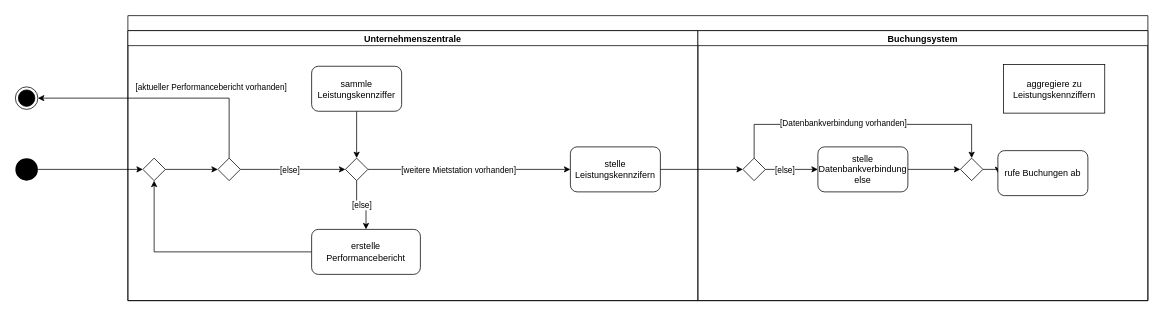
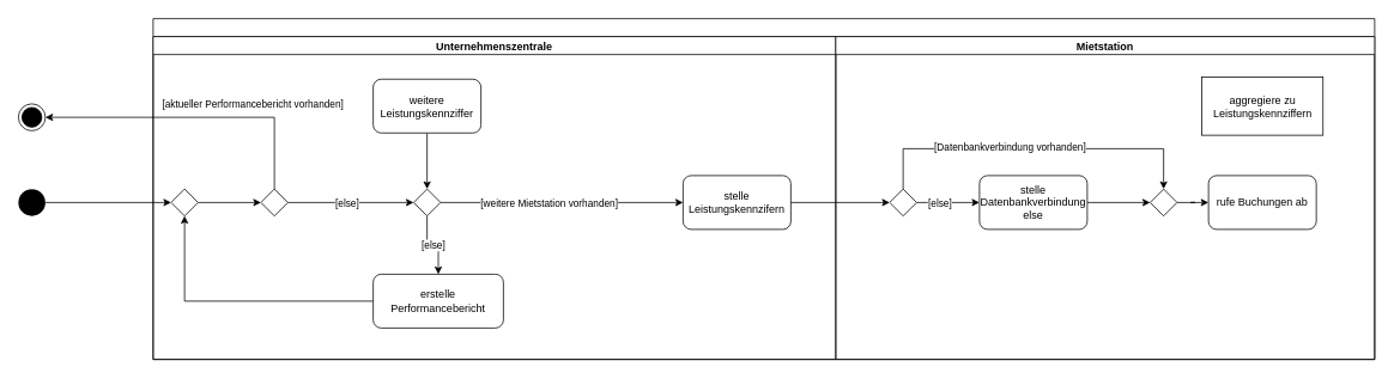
  <mxCell id="0" />
  <mxCell id="1" parent="0" />
  <mxCell id="2" style="edgeStyle=orthogonalEdgeStyle;rounded=0;orthogonalLoop=1;jettySize=auto;html=1;entryX=0;entryY=0.5;entryDx=0;entryDy=0;" parent="1" source="3" target="12" edge="1"><mxGeometry relative="1" as="geometry" /></mxCell>
  <mxCell id="3" value="" style="ellipse;fillColor=#000000;strokeColor=none;" parent="1" vertex="1"><mxGeometry x="20" y="210" width="30" height="30" as="geometry" /></mxCell>
  <mxCell id="4" value="" style="ellipse;html=1;shape=endState;fillColor=#000000;strokeColor=#000000;" parent="1" vertex="1"><mxGeometry x="20" y="115" width="30" height="30" as="geometry" /></mxCell>
  <mxCell id="5" value="" style="swimlane;childLayout=stackLayout;resizeParent=1;resizeParentMax=0;startSize=20;" parent="1" vertex="1"><mxGeometry x="170" y="20" width="1360" height="380" as="geometry" /></mxCell>
  <mxCell id="6" value="Unternehmenszentrale" style="swimlane;startSize=20;" parent="5" vertex="1"><mxGeometry y="20" width="760" height="360" as="geometry" /></mxCell>
  <mxCell id="7" style="edgeStyle=orthogonalEdgeStyle;rounded=0;orthogonalLoop=1;jettySize=auto;html=1;entryX=0;entryY=0.5;entryDx=0;entryDy=0;exitX=1;exitY=0.5;exitDx=0;exitDy=0;exitPerimeter=0;" edge="1" parent="6" source="9" target="16"><mxGeometry relative="1" as="geometry"><mxPoint x="150" y="185" as="sourcePoint" /></mxGeometry></mxCell>
  <mxCell id="8" value="[else]" style="edgeLabel;html=1;align=center;verticalAlign=middle;resizable=0;points=[];" vertex="1" connectable="0" parent="7"><mxGeometry x="-0.298" y="2" relative="1" as="geometry"><mxPoint x="16" y="2" as="offset" /></mxGeometry></mxCell>
  <mxCell id="9" value="" style="rhombus;" parent="6" vertex="1"><mxGeometry x="120" y="170" width="30" height="30" as="geometry" /></mxCell>
  <mxCell id="10" value="stelle Leistungskennzifern" style="rounded=1;whiteSpace=wrap;html=1;" parent="6" vertex="1"><mxGeometry x="590" y="155" width="120" height="60" as="geometry" /></mxCell>
  <mxCell id="11" style="edgeStyle=orthogonalEdgeStyle;rounded=0;orthogonalLoop=1;jettySize=auto;html=1;entryX=0;entryY=0.5;entryDx=0;entryDy=0;" parent="6" source="12" target="9" edge="1"><mxGeometry relative="1" as="geometry"><Array as="points"><mxPoint x="100" y="185" /><mxPoint x="100" y="185" /></Array></mxGeometry></mxCell>
  <mxCell id="12" value="" style="rhombus;" parent="6" vertex="1"><mxGeometry x="20" y="170" width="30" height="30" as="geometry" /></mxCell>
  <mxCell id="13" style="edgeStyle=orthogonalEdgeStyle;rounded=0;orthogonalLoop=1;jettySize=auto;html=1;" edge="1" parent="6" source="16" target="10"><mxGeometry relative="1" as="geometry" /></mxCell>
  <mxCell id="14" value="[weitere Mietstation vorhanden]" style="edgeLabel;html=1;align=center;verticalAlign=middle;resizable=0;points=[];" vertex="1" connectable="0" parent="13"><mxGeometry x="-0.237" y="1" relative="1" as="geometry"><mxPoint x="17" y="1" as="offset" /></mxGeometry></mxCell>
  <mxCell id="15" value="[else]" style="edgeStyle=orthogonalEdgeStyle;rounded=0;orthogonalLoop=1;jettySize=auto;html=1;" edge="1" parent="6" source="16" target="20"><mxGeometry relative="1" as="geometry" /></mxCell>
  <mxCell id="16" value="" style="rhombus;" vertex="1" parent="6"><mxGeometry x="290" y="170" width="30" height="30" as="geometry" /></mxCell>
  <mxCell id="17" style="edgeStyle=orthogonalEdgeStyle;rounded=0;orthogonalLoop=1;jettySize=auto;html=1;entryX=0.5;entryY=0;entryDx=0;entryDy=0;" edge="1" parent="6" source="18" target="16"><mxGeometry relative="1" as="geometry" /></mxCell>
- <mxCell id="18" value="sammle Leistungskennziffer" style="whiteSpace=wrap;html=1;rounded=1;" vertex="1" parent="6"><mxGeometry x="245" y="47.5" width="120" height="60" as="geometry" /></mxCell>
+ <mxCell id="18" value="weitere Leistungskennziffer" style="whiteSpace=wrap;html=1;rounded=1;" vertex="1" parent="6"><mxGeometry x="245" y="47.5" width="120" height="60" as="geometry" /></mxCell>
  <mxCell id="19" style="edgeStyle=orthogonalEdgeStyle;rounded=0;orthogonalLoop=1;jettySize=auto;html=1;entryX=0.5;entryY=1;entryDx=0;entryDy=0;" edge="1" parent="6" source="20" target="12"><mxGeometry relative="1" as="geometry"><mxPoint x="70" y="245" as="targetPoint" /><Array as="points"><mxPoint x="35" y="295" /></Array></mxGeometry></mxCell>
  <mxCell id="20" value="erstelle Performancebericht" style="rounded=1;whiteSpace=wrap;html=1;" vertex="1" parent="6"><mxGeometry x="245" y="265" width="145" height="60" as="geometry" /></mxCell>
- <mxCell id="21" value="Buchungsystem" style="swimlane;startSize=20;" parent="5" vertex="1"><mxGeometry x="760" y="20" width="600" height="360" as="geometry" /></mxCell>
+ <mxCell id="21" value="Mietstation" style="swimlane;startSize=20;" parent="5" vertex="1"><mxGeometry x="760" y="20" width="600" height="360" as="geometry" /></mxCell>
  <mxCell id="22" value="" style="edgeStyle=orthogonalEdgeStyle;rounded=0;orthogonalLoop=1;jettySize=auto;html=1;" edge="1" parent="21" source="26" target="28"><mxGeometry relative="1" as="geometry" /></mxCell>
  <mxCell id="23" value="[else]" style="edgeLabel;html=1;align=center;verticalAlign=middle;resizable=0;points=[];" vertex="1" connectable="0" parent="22"><mxGeometry x="-0.287" relative="1" as="geometry"><mxPoint as="offset" /></mxGeometry></mxCell>
  <mxCell id="24" style="edgeStyle=orthogonalEdgeStyle;rounded=0;orthogonalLoop=1;jettySize=auto;html=1;entryX=0.5;entryY=0;entryDx=0;entryDy=0;" edge="1" parent="21" source="26" target="30"><mxGeometry relative="1" as="geometry"><Array as="points"><mxPoint x="75" y="125" /><mxPoint x="365" y="125" /></Array></mxGeometry></mxCell>
  <mxCell id="25" value="[Datenbankverbindung vorhanden]" style="edgeLabel;html=1;align=center;verticalAlign=middle;resizable=0;points=[];" vertex="1" connectable="0" parent="24"><mxGeometry x="-0.336" y="2" relative="1" as="geometry"><mxPoint x="37" as="offset" /></mxGeometry></mxCell>
  <mxCell id="26" value="" style="rhombus;" parent="21" vertex="1"><mxGeometry x="60" y="170" width="30" height="30" as="geometry" /></mxCell>
  <mxCell id="27" value="" style="edgeStyle=orthogonalEdgeStyle;rounded=0;orthogonalLoop=1;jettySize=auto;html=1;entryX=0;entryY=0.5;entryDx=0;entryDy=0;" edge="1" parent="21" source="28" target="30"><mxGeometry relative="1" as="geometry"><mxPoint x="360" y="185" as="targetPoint" /></mxGeometry></mxCell>
  <mxCell id="28" value="stelle Datenbankverbindung else" style="rounded=1;whiteSpace=wrap;html=1;" vertex="1" parent="21"><mxGeometry x="160" y="155" width="120" height="60" as="geometry" /></mxCell>
  <mxCell id="29" value="" style="edgeStyle=orthogonalEdgeStyle;rounded=0;orthogonalLoop=1;jettySize=auto;html=1;" edge="1" parent="21" source="30" target="31"><mxGeometry relative="1" as="geometry" /></mxCell>
  <mxCell id="30" value="" style="rhombus;" vertex="1" parent="21"><mxGeometry x="350" y="170" width="30" height="30" as="geometry" /></mxCell>
- <mxCell id="31" value="rufe Buchungen ab" style="rounded=1;whiteSpace=wrap;html=1;" vertex="1" parent="21"><mxGeometry x="400" y="160" width="120" height="60" as="geometry" /></mxCell>
+ <mxCell id="31" value="rufe Buchungen ab" style="rounded=1;whiteSpace=wrap;html=1;" vertex="1" parent="21"><mxGeometry x="415" y="155" width="120" height="60" as="geometry" /></mxCell>
  <mxCell id="32" value="aggregiere zu Leistungskennziffern" style="whiteSpace=wrap;html=1;rounded=0;" vertex="1" parent="21"><mxGeometry x="407.5" y="45" width="135" height="65" as="geometry" /></mxCell>
  <mxCell id="33" style="edgeStyle=orthogonalEdgeStyle;rounded=0;orthogonalLoop=1;jettySize=auto;html=1;entryX=0;entryY=0.5;entryDx=0;entryDy=0;" edge="1" parent="5" source="10" target="26"><mxGeometry relative="1" as="geometry" /></mxCell>
  <mxCell id="34" style="edgeStyle=orthogonalEdgeStyle;rounded=0;orthogonalLoop=1;jettySize=auto;html=1;entryX=1;entryY=0.5;entryDx=0;entryDy=0;" parent="1" source="9" target="4" edge="1"><mxGeometry relative="1" as="geometry"><Array as="points"><mxPoint x="305" y="130" /></Array></mxGeometry></mxCell>
  <mxCell id="35" value="[aktueller Performancebericht vorhanden]" style="edgeLabel;html=1;align=center;verticalAlign=middle;resizable=0;points=[];" vertex="1" connectable="0" parent="34"><mxGeometry x="-0.729" y="1" relative="1" as="geometry"><mxPoint x="-24" y="-50" as="offset" /></mxGeometry></mxCell>
